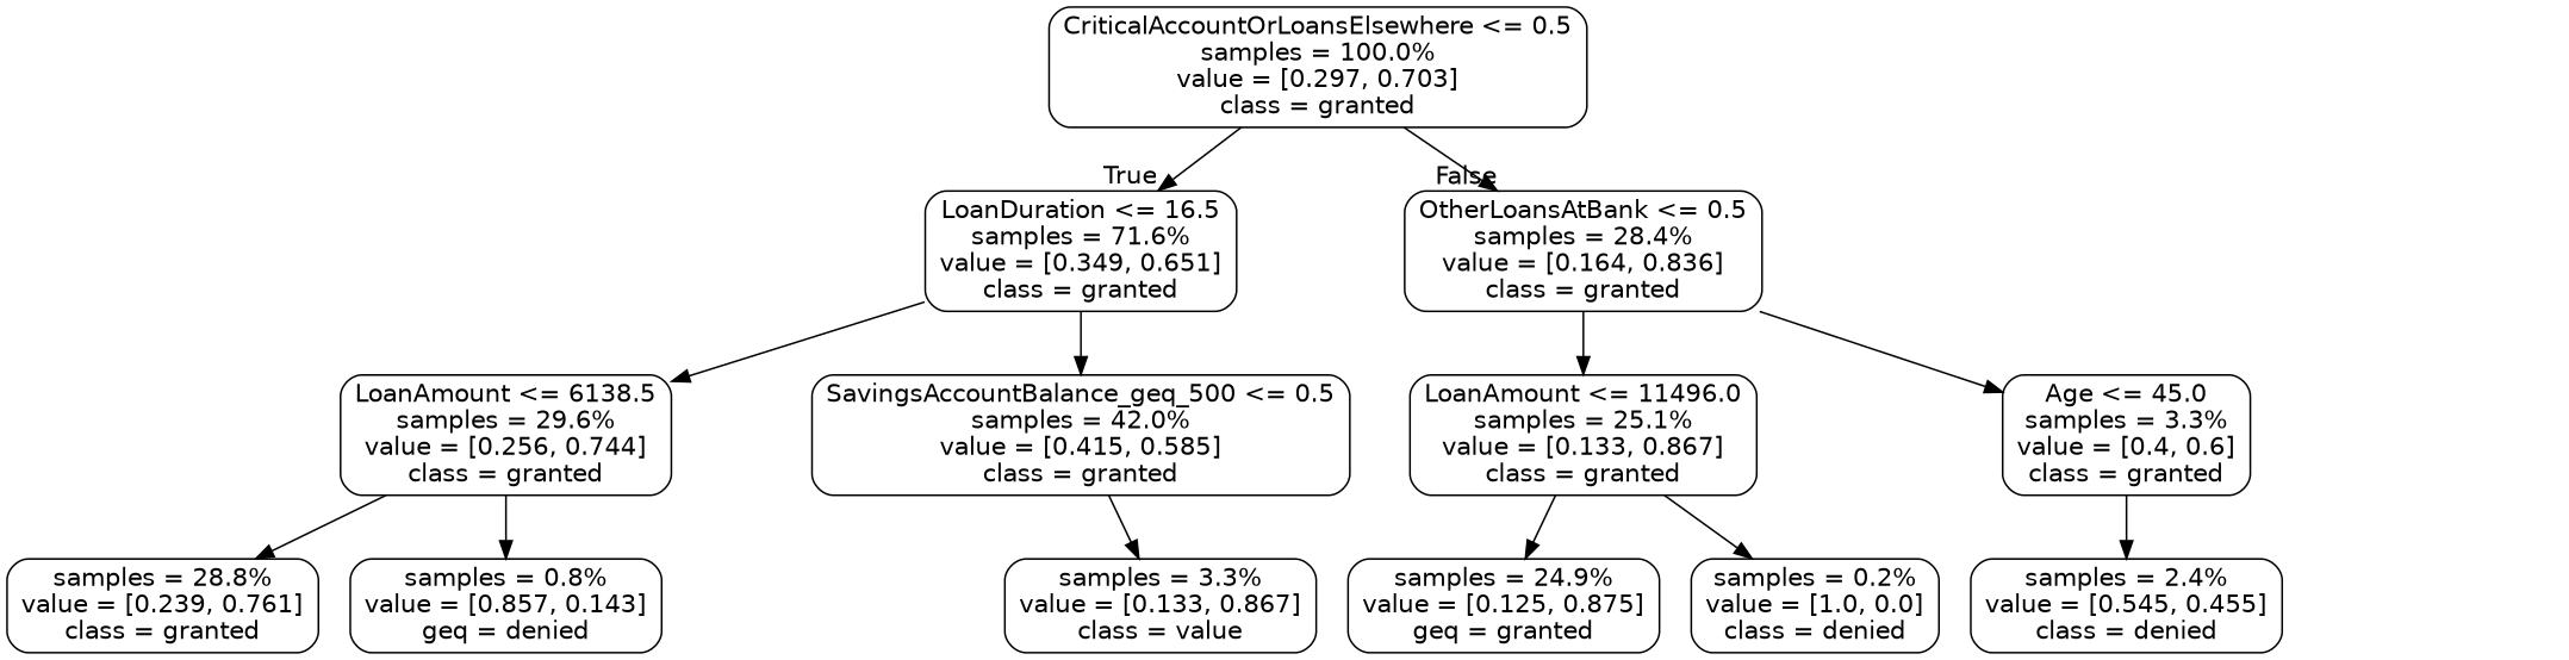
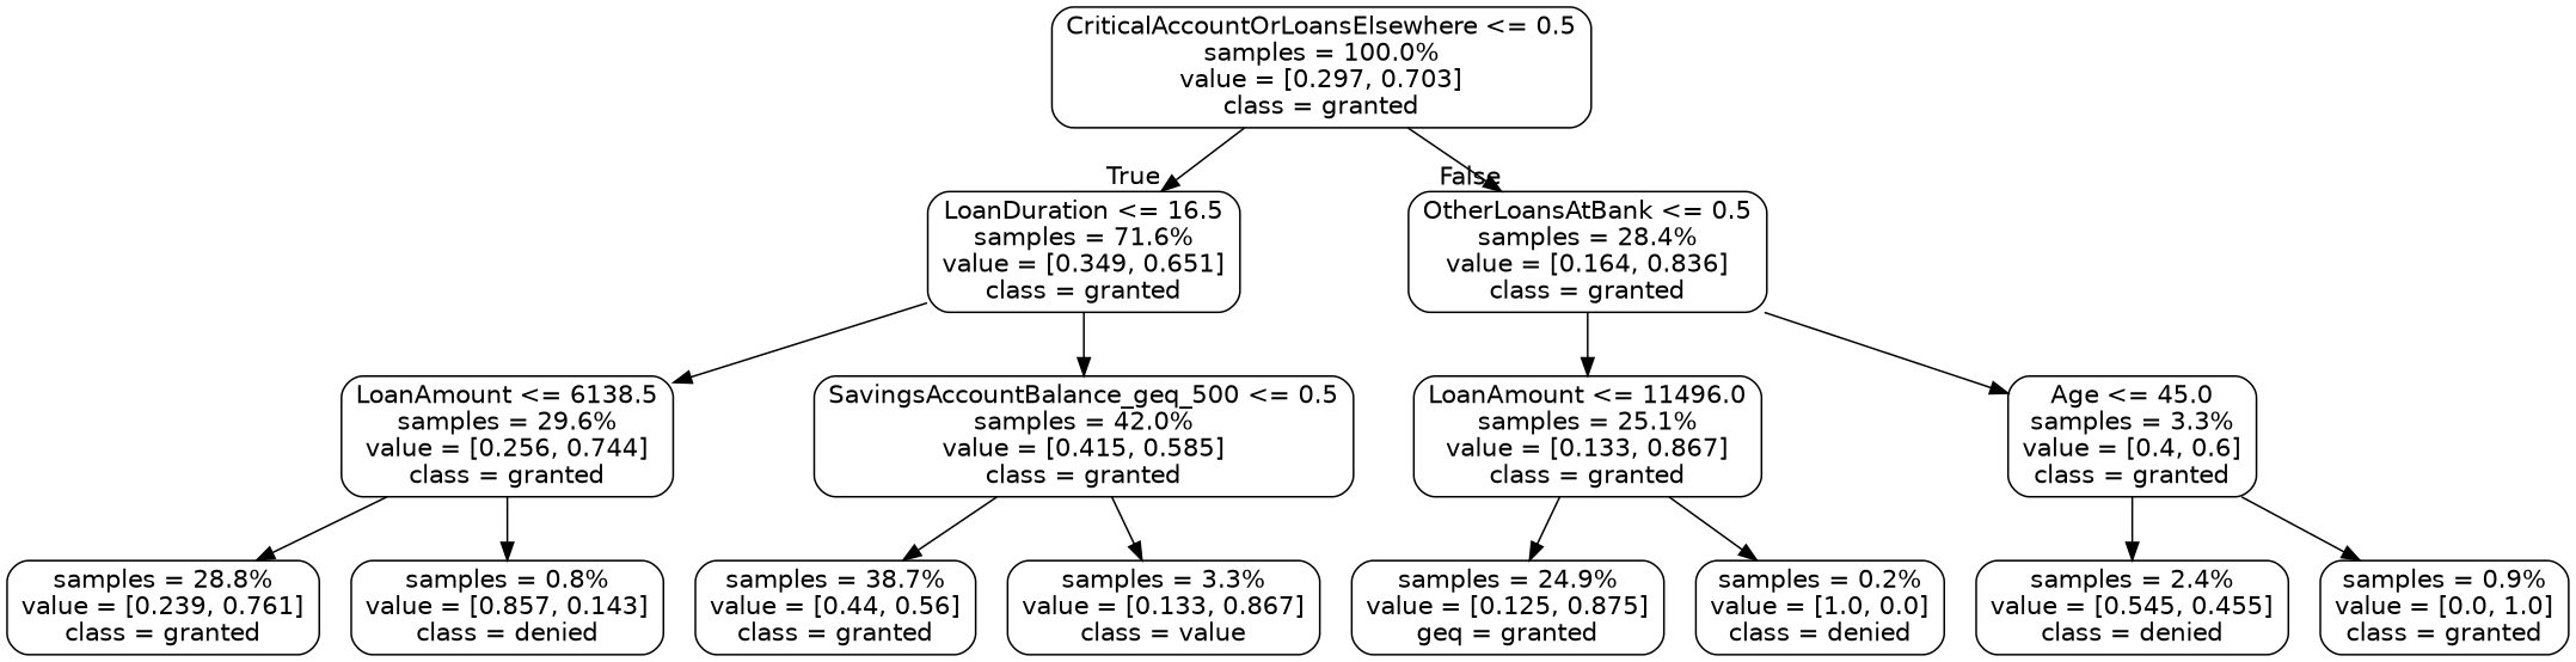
  digraph {
    node [color=black fontname=helvetica shape=box style=rounded]
    edge [fontname=helvetica]
    n1 [label="CriticalAccountOrLoansElsewhere <= 0.5\nsamples = 100.0%\nvalue = [0.297, 0.703]\nclass = granted"]
    n2 [label="LoanDuration <= 16.5\nsamples = 71.6%\nvalue = [0.349, 0.651]\nclass = granted"]
    n3 [label="OtherLoansAtBank <= 0.5\nsamples = 28.4%\nvalue = [0.164, 0.836]\nclass = granted"]
    n4 [label="LoanAmount <= 6138.5\nsamples = 29.6%\nvalue = [0.256, 0.744]\nclass = granted"]
    n5 [label="SavingsAccountBalance_geq_500 <= 0.5\nsamples = 42.0%\nvalue = [0.415, 0.585]\nclass = granted"]
    n6 [label="LoanAmount <= 11496.0\nsamples = 25.1%\nvalue = [0.133, 0.867]\nclass = granted"]
    n7 [label="Age <= 45.0\nsamples = 3.3%\nvalue = [0.4, 0.6]\nclass = granted"]
    n8 [label="samples = 28.8%\nvalue = [0.239, 0.761]\nclass = granted"]
-   n9 [label="samples = 0.8%\nvalue = [0.857, 0.143]\ngeq = denied"]
+   n9 [label="samples = 0.8%\nvalue = [0.857, 0.143]\nclass = denied"]
+   n10 [label="samples = 38.7%\nvalue = [0.44, 0.56]\nclass = granted"]
    n11 [label="samples = 3.3%\nvalue = [0.133, 0.867]\nclass = value"]
    n12 [label="samples = 24.9%\nvalue = [0.125, 0.875]\ngeq = granted"]
    n13 [label="samples = 0.2%\nvalue = [1.0, 0.0]\nclass = denied"]
    n14 [label="samples = 2.4%\nvalue = [0.545, 0.455]\nclass = denied"]
+   n15 [label="samples = 0.9%\nvalue = [0.0, 1.0]\nclass = granted"]
    n1 -> n2 [headlabel=True labelangle=45 labeldistance=2.5]
    n1 -> n3 [headlabel=False labelangle=-45 labeldistance=2.5]
    n2 -> n4
    n2 -> n5
    n3 -> n6
    n3 -> n7
    n4 -> n8
    n4 -> n9
+   n5 -> n10
    n5 -> n11
    n6 -> n12
    n6 -> n13
    n7 -> n14
+   n7 -> n15
  }
